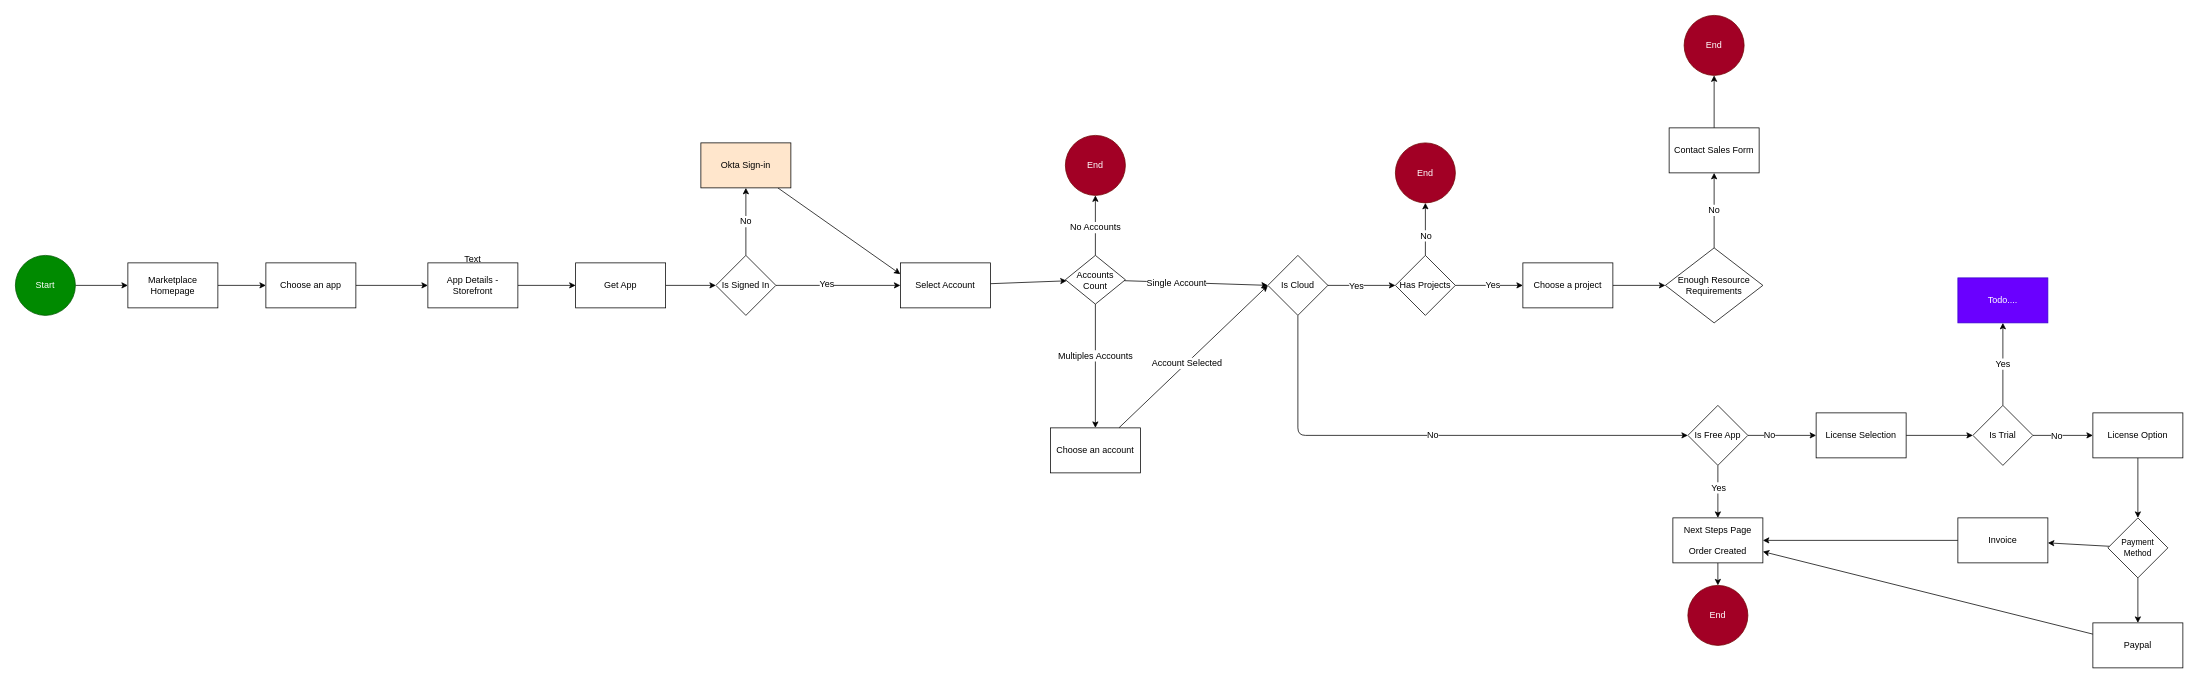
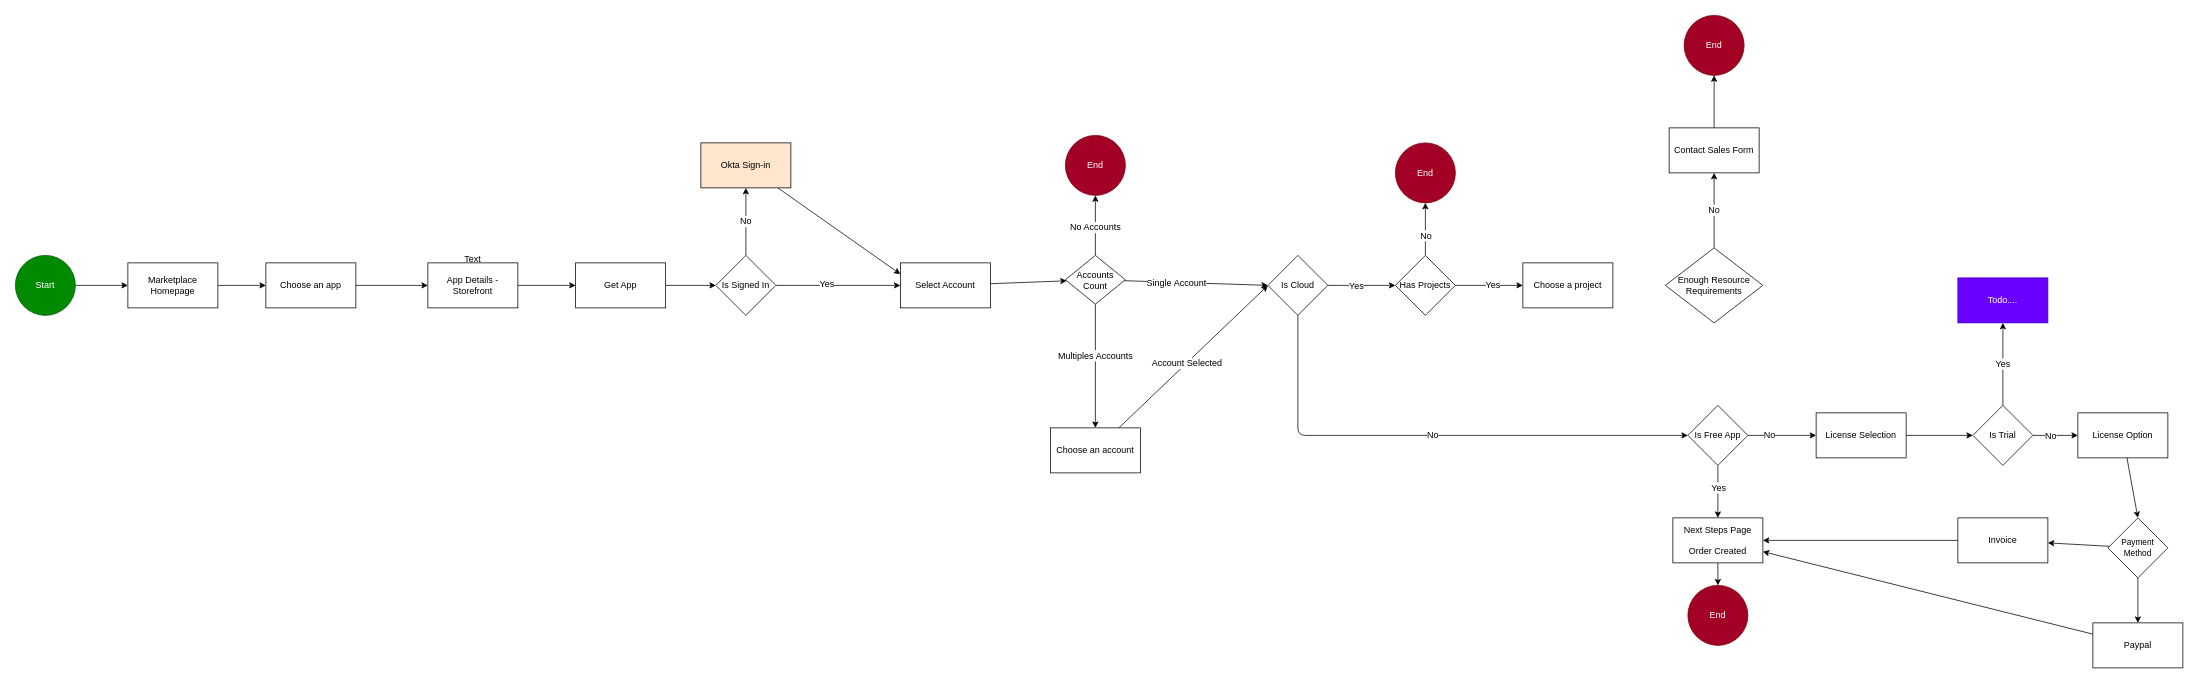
  <mxCell id="0" />
  <mxCell id="1" parent="0" />
  <mxCell id="2" style="edgeStyle=none;html=1;entryX=0;entryY=0.5;entryDx=0;entryDy=0;fontSize=12;" parent="1" source="3" target="5" edge="1"><mxGeometry relative="1" as="geometry" /></mxCell>
  <mxCell id="3" value="Start" style="ellipse;whiteSpace=wrap;html=1;fillColor=#008a00;fontColor=#ffffff;strokeColor=#005700;fontSize=12;" parent="1" vertex="1"><mxGeometry x="20" y="340" width="80" height="80" as="geometry" /></mxCell>
  <mxCell id="4" value="" style="edgeStyle=none;html=1;fontSize=12;" parent="1" source="5" target="7" edge="1"><mxGeometry relative="1" as="geometry" /></mxCell>
  <mxCell id="5" value="Marketplace Homepage" style="whiteSpace=wrap;html=1;fontSize=12;" parent="1" vertex="1"><mxGeometry x="170" y="350" width="120" height="60" as="geometry" /></mxCell>
  <mxCell id="6" value="" style="edgeStyle=none;html=1;fontSize=12;" parent="1" source="7" target="9" edge="1"><mxGeometry relative="1" as="geometry" /></mxCell>
  <mxCell id="7" value="Choose an app" style="whiteSpace=wrap;html=1;fontSize=12;" parent="1" vertex="1"><mxGeometry x="354" y="350" width="120" height="60" as="geometry" /></mxCell>
  <mxCell id="8" value="" style="edgeStyle=none;html=1;entryX=0;entryY=0.5;entryDx=0;entryDy=0;fontSize=12;" parent="1" source="9" target="11" edge="1"><mxGeometry relative="1" as="geometry"><mxPoint x="700" y="460" as="targetPoint" /></mxGeometry></mxCell>
  <mxCell id="9" value="App Details - Storefront" style="whiteSpace=wrap;html=1;fontSize=12;" parent="1" vertex="1"><mxGeometry x="570" y="350" width="120" height="60" as="geometry" /></mxCell>
  <mxCell id="10" value="" style="edgeStyle=none;html=1;fontSize=12;" parent="1" source="11" target="15" edge="1"><mxGeometry relative="1" as="geometry" /></mxCell>
  <mxCell id="11" value="Get App" style="whiteSpace=wrap;html=1;fontSize=12;" parent="1" vertex="1"><mxGeometry x="767" y="350" width="120" height="60" as="geometry" /></mxCell>
  <mxCell id="12" value="No" style="edgeStyle=none;html=1;fontSize=12;" parent="1" source="15" target="17" edge="1"><mxGeometry relative="1" as="geometry" /></mxCell>
  <mxCell id="13" style="edgeStyle=none;html=1;exitX=1;exitY=0.5;exitDx=0;exitDy=0;entryX=0;entryY=0.5;entryDx=0;entryDy=0;fontSize=12;" parent="1" source="15" target="19" edge="1"><mxGeometry relative="1" as="geometry"><mxPoint x="1174" y="380" as="targetPoint" /></mxGeometry></mxCell>
  <mxCell id="14" value="Yes" style="edgeLabel;html=1;align=center;verticalAlign=middle;resizable=0;points=[];fontSize=12;" parent="13" vertex="1" connectable="0"><mxGeometry x="-0.189" y="3" relative="1" as="geometry"><mxPoint as="offset" /></mxGeometry></mxCell>
  <mxCell id="15" value="Is Signed In" style="rhombus;whiteSpace=wrap;html=1;fontSize=12;" parent="1" vertex="1"><mxGeometry x="954" y="340" width="80" height="80" as="geometry" /></mxCell>
  <mxCell id="16" style="edgeStyle=none;html=1;entryX=0;entryY=0.25;entryDx=0;entryDy=0;fontSize=12;" parent="1" source="17" target="19" edge="1"><mxGeometry relative="1" as="geometry"><mxPoint x="1190" y="364" as="targetPoint" /></mxGeometry></mxCell>
  <mxCell id="17" value="Okta Sign-in" style="whiteSpace=wrap;html=1;fontSize=12;fillColor=#ffe6cc;" parent="1" vertex="1"><mxGeometry x="934" y="190" width="120" height="60" as="geometry" /></mxCell>
  <mxCell id="18" value="" style="edgeStyle=none;html=1;fontSize=12;" parent="1" source="19" target="26" edge="1"><mxGeometry relative="1" as="geometry" /></mxCell>
  <mxCell id="19" value="Select Account" style="whiteSpace=wrap;html=1;fontSize=12;" parent="1" vertex="1"><mxGeometry x="1200" y="350" width="120" height="60" as="geometry" /></mxCell>
  <mxCell id="20" value="" style="edgeStyle=none;html=1;fontSize=12;" parent="1" source="26" target="29" edge="1"><mxGeometry relative="1" as="geometry" /></mxCell>
  <mxCell id="21" value="Multiples Accounts" style="edgeLabel;html=1;align=center;verticalAlign=middle;resizable=0;points=[];fontSize=12;" parent="20" vertex="1" connectable="0"><mxGeometry x="-0.178" y="-1" relative="1" as="geometry"><mxPoint as="offset" /></mxGeometry></mxCell>
  <mxCell id="22" value="" style="edgeStyle=none;html=1;fontSize=12;" parent="1" source="26" target="30" edge="1"><mxGeometry relative="1" as="geometry" /></mxCell>
  <mxCell id="23" value="No Accounts" style="edgeLabel;html=1;align=center;verticalAlign=middle;resizable=0;points=[];fontSize=12;" parent="22" vertex="1" connectable="0"><mxGeometry x="-0.053" y="1" relative="1" as="geometry"><mxPoint as="offset" /></mxGeometry></mxCell>
  <mxCell id="24" value="" style="edgeStyle=none;html=1;entryX=0;entryY=0.5;entryDx=0;entryDy=0;fontSize=12;" parent="1" source="26" target="36" edge="1"><mxGeometry relative="1" as="geometry"><mxPoint x="1660" y="380" as="targetPoint" /></mxGeometry></mxCell>
  <mxCell id="25" value="Single Account" style="edgeLabel;html=1;align=center;verticalAlign=middle;resizable=0;points=[];fontSize=12;" parent="24" vertex="1" connectable="0"><mxGeometry x="-0.283" relative="1" as="geometry"><mxPoint as="offset" /></mxGeometry></mxCell>
  <mxCell id="26" value="Accounts Count" style="rhombus;whiteSpace=wrap;html=1;fontSize=12;" parent="1" vertex="1"><mxGeometry x="1420" y="340" width="80" height="65" as="geometry" /></mxCell>
  <mxCell id="27" style="edgeStyle=none;html=1;entryX=0;entryY=0.5;entryDx=0;entryDy=0;fontSize=12;" parent="1" source="29" target="36" edge="1"><mxGeometry relative="1" as="geometry"><mxPoint x="1660" y="410" as="targetPoint" /></mxGeometry></mxCell>
  <mxCell id="28" value="Account Selected" style="edgeLabel;html=1;align=center;verticalAlign=middle;resizable=0;points=[];fontSize=12;" parent="27" vertex="1" connectable="0"><mxGeometry x="-0.087" relative="1" as="geometry"><mxPoint as="offset" /></mxGeometry></mxCell>
  <mxCell id="29" value="Choose an account" style="whiteSpace=wrap;html=1;fontSize=12;" parent="1" vertex="1"><mxGeometry x="1400" y="570" width="120" height="60" as="geometry" /></mxCell>
  <mxCell id="30" value="End" style="ellipse;whiteSpace=wrap;html=1;fillColor=#a20025;fontColor=#ffffff;strokeColor=#6F0000;fontSize=12;" parent="1" vertex="1"><mxGeometry x="1420" y="180" width="80" height="80" as="geometry" /></mxCell>
  <mxCell id="31" value="" style="edgeStyle=none;html=1;fontFamily=Helvetica;fontSize=12;fontColor=default;" parent="1" target="39" edge="1"><mxGeometry relative="1" as="geometry"><mxPoint x="1750" y="380" as="sourcePoint" /><mxPoint x="1830" y="380" as="targetPoint" /></mxGeometry></mxCell>
  <mxCell id="32" value="Yes" style="edgeLabel;html=1;align=center;verticalAlign=middle;resizable=0;points=[];fontSize=12;fontFamily=Helvetica;fontColor=default;" parent="31" vertex="1" connectable="0"><mxGeometry x="-0.273" y="-2" relative="1" as="geometry"><mxPoint x="17" y="-2" as="offset" /></mxGeometry></mxCell>
  <mxCell id="33" value="" style="edgeStyle=none;html=1;fontFamily=Helvetica;fontSize=12;fontColor=default;exitX=0.5;exitY=0;exitDx=0;exitDy=0;" parent="1" source="39" target="40" edge="1"><mxGeometry relative="1" as="geometry" /></mxCell>
  <mxCell id="34" value="No" style="edgeLabel;html=1;align=center;verticalAlign=middle;resizable=0;points=[];fontSize=12;fontFamily=Helvetica;fontColor=default;" parent="33" vertex="1" connectable="0"><mxGeometry x="-0.241" relative="1" as="geometry"><mxPoint as="offset" /></mxGeometry></mxCell>
  <mxCell id="35" value="No" style="edgeStyle=none;html=1;entryX=0;entryY=0.5;entryDx=0;entryDy=0;fontFamily=Helvetica;fontSize=12;fontColor=default;" parent="1" source="36" target="52" edge="1"><mxGeometry relative="1" as="geometry"><Array as="points"><mxPoint x="1730" y="580" /></Array></mxGeometry></mxCell>
  <mxCell id="36" value="Is Cloud" style="rhombus;whiteSpace=wrap;html=1;strokeColor=default;fontFamily=Helvetica;fontSize=12;fontColor=default;fillColor=default;" parent="1" vertex="1"><mxGeometry x="1690" y="340" width="80" height="80" as="geometry" /></mxCell>
  <mxCell id="37" value="" style="edgeStyle=none;html=1;fontFamily=Helvetica;fontSize=12;fontColor=default;entryX=0;entryY=0.5;entryDx=0;entryDy=0;" parent="1" source="39" target="42" edge="1"><mxGeometry relative="1" as="geometry"><mxPoint x="1990" y="380" as="targetPoint" /></mxGeometry></mxCell>
  <mxCell id="38" value="Yes" style="edgeLabel;html=1;align=center;verticalAlign=middle;resizable=0;points=[];fontSize=12;fontFamily=Helvetica;fontColor=default;" parent="37" vertex="1" connectable="0"><mxGeometry x="0.091" y="1" relative="1" as="geometry"><mxPoint as="offset" /></mxGeometry></mxCell>
  <mxCell id="39" value="Has Projects" style="rhombus;whiteSpace=wrap;html=1;strokeColor=default;fontFamily=Helvetica;fontSize=12;fontColor=default;fillColor=default;" parent="1" vertex="1"><mxGeometry x="1860" y="340" width="80" height="80" as="geometry" /></mxCell>
  <mxCell id="40" value="End" style="ellipse;whiteSpace=wrap;html=1;fillColor=#a20025;fontColor=#ffffff;strokeColor=#6F0000;fontSize=12;" parent="1" vertex="1"><mxGeometry x="1860" y="190" width="80" height="80" as="geometry" /></mxCell>
- <mxCell id="41" value="" style="edgeStyle=none;html=1;fontFamily=Helvetica;fontSize=12;fontColor=default;" parent="1" source="42" target="44" edge="1"><mxGeometry relative="1" as="geometry" /></mxCell>
  <mxCell id="42" value="Choose a project" style="whiteSpace=wrap;html=1;strokeColor=default;fontFamily=Helvetica;fontSize=12;fontColor=default;fillColor=default;" parent="1" vertex="1"><mxGeometry x="2030" y="350" width="120" height="60" as="geometry" /></mxCell>
  <mxCell id="43" value="No" style="edgeStyle=none;html=1;fontFamily=Helvetica;fontSize=12;fontColor=default;" parent="1" source="44" target="46" edge="1"><mxGeometry relative="1" as="geometry" /></mxCell>
  <mxCell id="44" value="&lt;font style=&quot;font-size: 12px;&quot;&gt;Enough Resource Requirements&lt;/font&gt;" style="rhombus;whiteSpace=wrap;html=1;fontSize=12;" parent="1" vertex="1"><mxGeometry x="2220" y="330" width="130" height="100" as="geometry" /></mxCell>
  <mxCell id="45" value="" style="edgeStyle=none;html=1;fontFamily=Helvetica;fontSize=12;fontColor=default;" parent="1" source="46" target="47" edge="1"><mxGeometry relative="1" as="geometry" /></mxCell>
  <mxCell id="46" value="Contact Sales Form" style="whiteSpace=wrap;html=1;fontSize=12;" parent="1" vertex="1"><mxGeometry x="2225" y="170" width="120" height="60" as="geometry" /></mxCell>
  <mxCell id="47" value="End" style="ellipse;whiteSpace=wrap;html=1;fillColor=#a20025;fontColor=#ffffff;strokeColor=#6F0000;fontSize=12;" parent="1" vertex="1"><mxGeometry x="2245" y="20" width="80" height="80" as="geometry" /></mxCell>
  <mxCell id="48" value="" style="edgeStyle=none;html=1;fontFamily=Helvetica;fontSize=12;fontColor=default;entryX=0.5;entryY=0;entryDx=0;entryDy=0;" parent="1" source="52" target="55" edge="1"><mxGeometry relative="1" as="geometry"><mxPoint x="2580" y="380" as="targetPoint" /></mxGeometry></mxCell>
  <mxCell id="49" value="Yes" style="edgeLabel;html=1;align=center;verticalAlign=middle;resizable=0;points=[];fontSize=12;fontFamily=Helvetica;fontColor=default;" parent="48" vertex="1" connectable="0"><mxGeometry x="-0.169" relative="1" as="geometry"><mxPoint as="offset" /></mxGeometry></mxCell>
  <mxCell id="50" value="" style="edgeStyle=none;html=1;fontFamily=Helvetica;fontSize=12;fontColor=default;" parent="1" source="52" target="57" edge="1"><mxGeometry relative="1" as="geometry" /></mxCell>
  <mxCell id="51" value="No" style="edgeLabel;html=1;align=center;verticalAlign=middle;resizable=0;points=[];fontSize=12;fontFamily=Helvetica;fontColor=default;" parent="50" vertex="1" connectable="0"><mxGeometry x="-0.379" y="1" relative="1" as="geometry"><mxPoint as="offset" /></mxGeometry></mxCell>
  <mxCell id="52" value="Is Free App" style="rhombus;whiteSpace=wrap;html=1;strokeColor=default;fontFamily=Helvetica;fontSize=12;fontColor=default;fillColor=default;" parent="1" vertex="1"><mxGeometry x="2250" y="540" width="80" height="80" as="geometry" /></mxCell>
  <mxCell id="53" value="End" style="ellipse;whiteSpace=wrap;html=1;strokeColor=#6F0000;fontFamily=Helvetica;fontSize=12;fontColor=#ffffff;fillColor=#a20025;" parent="1" vertex="1"><mxGeometry x="2250" y="780" width="80" height="80" as="geometry" /></mxCell>
  <mxCell id="54" value="" style="edgeStyle=none;html=1;fontFamily=Helvetica;fontSize=12;fontColor=default;" parent="1" source="55" target="53" edge="1"><mxGeometry relative="1" as="geometry" /></mxCell>
  <mxCell id="55" value="Next Steps Page&lt;br style=&quot;font-size: 12px;&quot;&gt;&lt;br style=&quot;font-size: 12px;&quot;&gt;Order Created" style="whiteSpace=wrap;html=1;strokeColor=default;fontFamily=Helvetica;fontSize=12;fontColor=default;fillColor=default;" parent="1" vertex="1"><mxGeometry x="2230" y="690" width="120" height="60" as="geometry" /></mxCell>
  <mxCell id="56" value="" style="edgeStyle=none;html=1;fontFamily=Helvetica;fontSize=12;fontColor=default;" parent="1" source="57" target="61" edge="1"><mxGeometry relative="1" as="geometry" /></mxCell>
  <mxCell id="57" value="License Selection" style="whiteSpace=wrap;html=1;fontSize=12;" parent="1" vertex="1"><mxGeometry x="2421" y="550" width="120" height="60" as="geometry" /></mxCell>
  <mxCell id="58" value="Yes" style="edgeStyle=none;html=1;fontFamily=Helvetica;fontSize=12;fontColor=default;" parent="1" source="61" target="62" edge="1"><mxGeometry relative="1" as="geometry" /></mxCell>
  <mxCell id="59" value="" style="edgeStyle=none;html=1;fontFamily=Helvetica;fontSize=12;fontColor=default;" parent="1" source="61" target="64" edge="1"><mxGeometry relative="1" as="geometry" /></mxCell>
  <mxCell id="60" value="No" style="edgeLabel;html=1;align=center;verticalAlign=middle;resizable=0;points=[];fontSize=12;fontFamily=Helvetica;fontColor=default;" parent="59" vertex="1" connectable="0"><mxGeometry x="-0.219" relative="1" as="geometry"><mxPoint as="offset" /></mxGeometry></mxCell>
  <mxCell id="61" value="Is Trial" style="rhombus;whiteSpace=wrap;html=1;fontSize=12;" parent="1" vertex="1"><mxGeometry x="2630" y="540" width="80" height="80" as="geometry" /></mxCell>
  <mxCell id="62" value="Todo...." style="whiteSpace=wrap;html=1;fontSize=12;strokeColor=#3700CC;fontFamily=Helvetica;fontColor=#ffffff;fillColor=#6a00ff;" parent="1" vertex="1"><mxGeometry x="2610" y="370" width="120" height="60" as="geometry" /></mxCell>
  <mxCell id="63" value="" style="edgeStyle=none;html=1;fontFamily=Helvetica;fontSize=12;fontColor=default;entryX=0.5;entryY=0;entryDx=0;entryDy=0;" parent="1" source="64" target="67" edge="1"><mxGeometry relative="1" as="geometry"><mxPoint x="2990" y="580" as="targetPoint" /></mxGeometry></mxCell>
- <mxCell id="64" value="License Option" style="whiteSpace=wrap;html=1;fontSize=12;" parent="1" vertex="1"><mxGeometry x="2790" y="550" width="120" height="60" as="geometry" /></mxCell>
+ <mxCell id="64" value="License Option" style="whiteSpace=wrap;html=1;fontSize=12;" parent="1" vertex="1"><mxGeometry x="2770" y="550" width="120" height="60" as="geometry" /></mxCell>
  <mxCell id="65" value="" style="edgeStyle=none;html=1;fontFamily=Helvetica;fontSize=12;fontColor=default;" parent="1" source="67" target="69" edge="1"><mxGeometry relative="1" as="geometry" /></mxCell>
  <mxCell id="66" value="" style="edgeStyle=none;html=1;fontFamily=Helvetica;fontSize=12;fontColor=default;" parent="1" source="67" target="71" edge="1"><mxGeometry relative="1" as="geometry" /></mxCell>
  <mxCell id="67" value="Payment Method" style="rhombus;whiteSpace=wrap;html=1;strokeColor=default;fontFamily=Helvetica;fontSize=11;fontColor=default;fillColor=default;" parent="1" vertex="1"><mxGeometry x="2810" y="690" width="80" height="80" as="geometry" /></mxCell>
  <mxCell id="68" style="edgeStyle=none;html=1;fontFamily=Helvetica;fontSize=12;fontColor=default;" parent="1" source="69" target="55" edge="1"><mxGeometry relative="1" as="geometry" /></mxCell>
  <mxCell id="69" value="Invoice" style="whiteSpace=wrap;html=1;" parent="1" vertex="1"><mxGeometry x="2610" y="690" width="120" height="60" as="geometry" /></mxCell>
  <mxCell id="70" style="edgeStyle=none;html=1;fontFamily=Helvetica;fontSize=12;fontColor=default;" parent="1" source="71" target="55" edge="1"><mxGeometry relative="1" as="geometry"><mxPoint x="2600" y="830" as="targetPoint" /></mxGeometry></mxCell>
  <mxCell id="71" value="Paypal" style="whiteSpace=wrap;html=1;" parent="1" vertex="1"><mxGeometry x="2790" y="830" width="120" height="60" as="geometry" /></mxCell>
  <mxCell id="72" value="Text" style="text;strokeColor=none;align=center;fillColor=none;html=1;verticalAlign=middle;whiteSpace=wrap;rounded=0;" vertex="1" parent="1"><mxGeometry x="600" y="330" width="60" height="30" as="geometry" /></mxCell>
